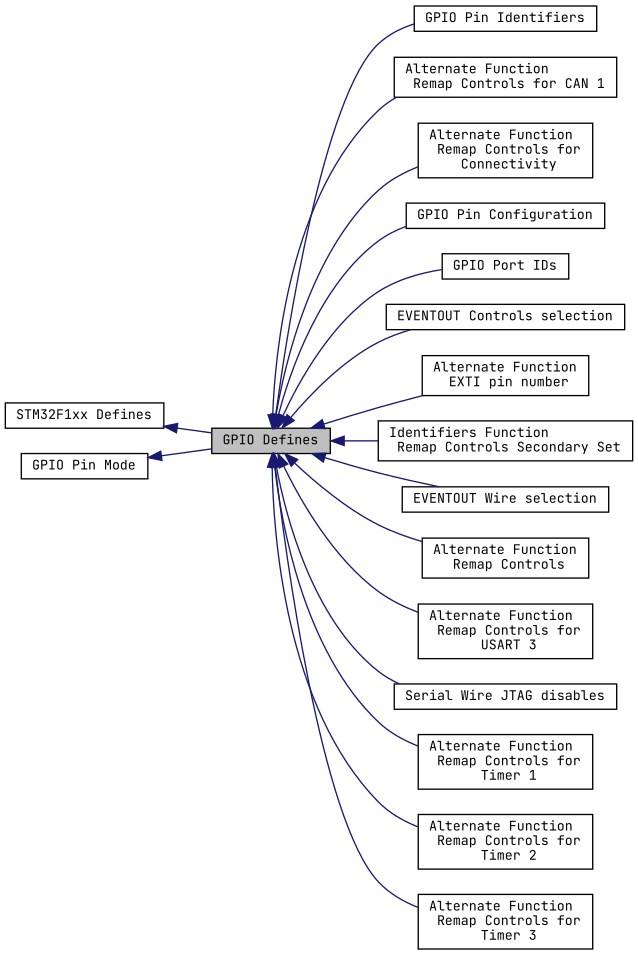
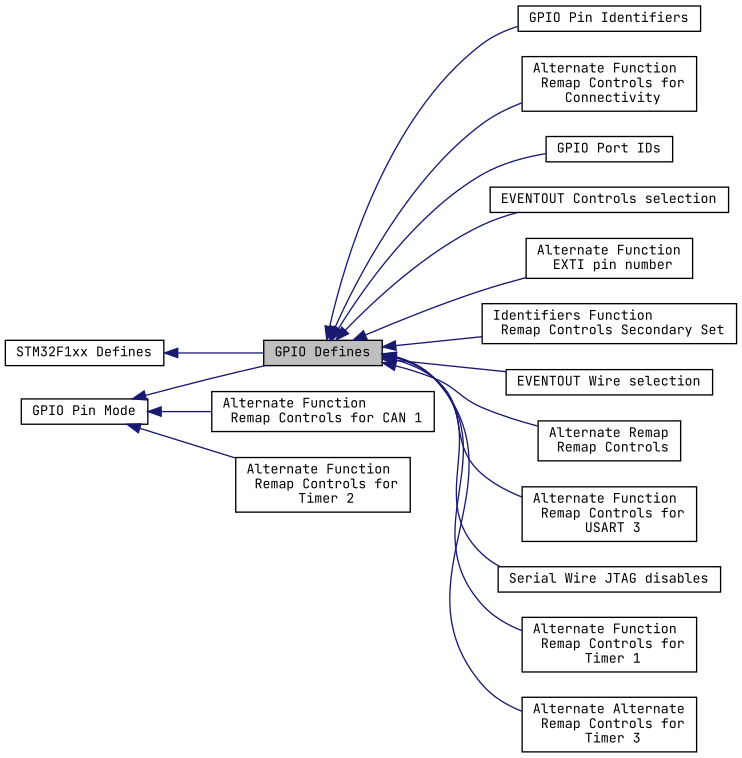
  digraph {
    fontname="JetBrains Mono"
    rankdir=LR
    node [color=black fillcolor=white fontname="JetBrains Mono" fontsize=10 shape=record style=filled]
    edge [color=midnightblue dir=back fontname="JetBrains Mono" fontsize=10 labelfontname=Helvetica labelfontsize=10 shape=plaintext style=solid]
    n1 [height=0.2 label="GPIO Pin Identifiers" width=0.4]
    n2 [height=0.2 label="Alternate Function\l Remap Controls for CAN 1" width=0.4]
    n3 [height=0.2 label="Alternate Function\l Remap Controls for\l Connectivity" width=0.4]
    n4 [height=0.2 label="STM32F1xx Defines" width=0.4]
    n5 [fillcolor=grey75 fontcolor=black height=0.2 label="GPIO Defines" width=0.4]
-   n6 [height=0.2 label="GPIO Pin Configuration" width=0.4]
    n7 [height=0.2 label="GPIO Port IDs" width=0.4]
    n8 [height=0.2 label="EVENTOUT Controls selection" width=0.4]
    n9 [height=0.2 label="Alternate Function\l EXTI pin number" width=0.4]
    n10 [height=0.2 label="Identifiers Function\l Remap Controls Secondary Set" width=0.4]
    n11 [height=0.2 label="EVENTOUT Wire selection" width=0.4]
-   n12 [height=0.2 label="Alternate Function\l Remap Controls" width=0.4]
+   n12 [height=0.2 label="Alternate Remap\l Remap Controls" width=0.4]
    n13 [height=0.2 label="Alternate Function\l Remap Controls for\l USART 3" width=0.4]
    n14 [height=0.2 label="Serial Wire JTAG disables" width=0.4]
    n15 [height=0.2 label="Alternate Function\l Remap Controls for\l Timer 1" width=0.4]
    n16 [height=0.2 label="Alternate Function\l Remap Controls for\l Timer 2" width=0.4]
-   n17 [height=0.2 label="Alternate Function\l Remap Controls for\l Timer 3" width=0.4]
+   n17 [height=0.2 label="Alternate Alternate\l Remap Controls for\l Timer 3" width=0.4]
    n18 [height=0.2 label="GPIO Pin Mode" width=0.4]
    n4 -> n5
    n5 -> n1
-   n5 -> n2
+   n18 -> n2
    n5 -> n3
-   n5 -> n6
    n5 -> n7
    n5 -> n8
    n5 -> n9
    n5 -> n10
    n5 -> n11
    n5 -> n12
    n5 -> n13
    n5 -> n14
    n5 -> n15
-   n5 -> n16
+   n18 -> n16
    n5 -> n17
    n18 -> n5
  }
